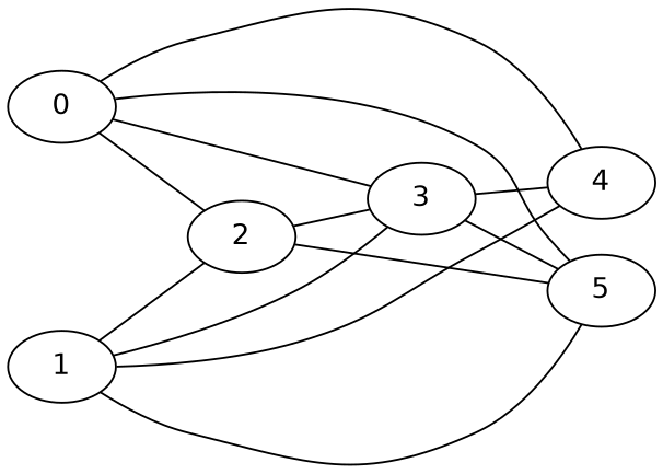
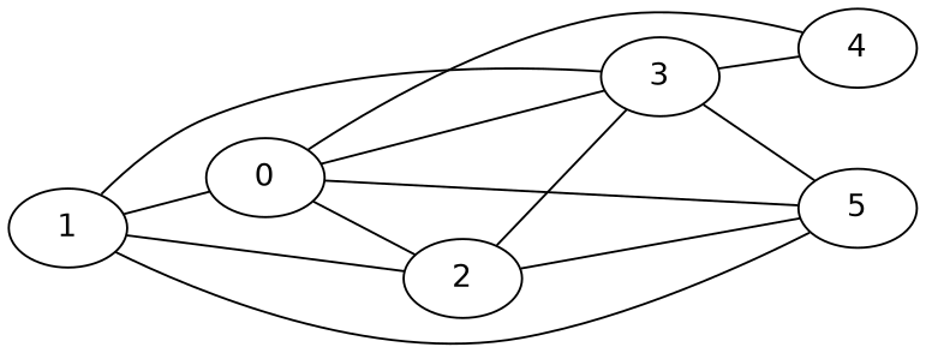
  graph {
    fontname="DejaVu Sans"
    rankdir=LR
    node [fontname="DejaVu Sans"]
    edge [fontname="DejaVu Sans"]
    0
    2
    3
    4
    5
    1
    0 -- 2
    0 -- 3
    0 -- 4
    0 -- 5
    2 -- 3
    2 -- 5
    3 -- 4
    3 -- 5
    1 -- 2
    1 -- 3
-   1 -- 4
+   1 -- 0
    1 -- 5
  }
